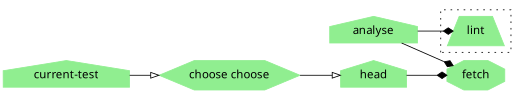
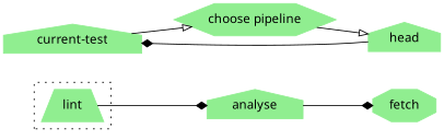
  digraph {
    fontname="ui-system,sans-serif"
    rankdir=LR
    node [color="#90ee90" fillcolor="#90ee90" fontname="ui-system,sans-serif" shape=house style=filled]
    edge [arrowhead=diamond fontname="ui-system,sans-serif"]
    n1 [label=lint shape=trapezium]
    n2 [label="current-test"]
-   n3 [label="choose choose" shape=hexagon]
+   n3 [label="choose pipeline" shape=hexagon]
    n4 [label=head]
    n5 [label=fetch shape=octagon]
    n6 [label=analyse]
    subgraph cluster_1 {
      style=dotted
      n1
    }
    n2 -> n3 [arrowhead=onormal]
    n3 -> n4 [arrowhead=onormal]
-   n4 -> n5
-   n6 -> n1
+   n4 -> n2
+   n1 -> n6
    n6 -> n5
  }
